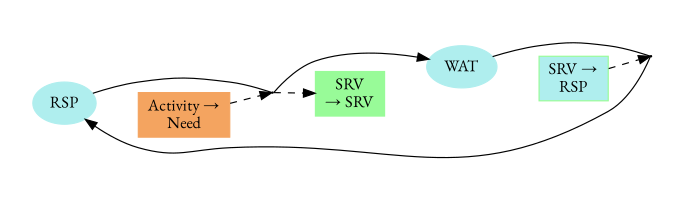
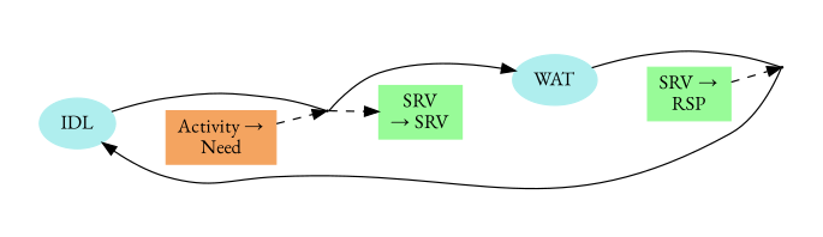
  digraph {
    color=white
    concentrate=true
    fontname="EB Garamond"
    rankdir=LR
    node [fontname="EB Garamond" shape=box style=filled]
    edge [fontname="EB Garamond"]
-   n1 [color=PaleTurquoise label=RSP shape=ellipse]
+   n1 [color=PaleTurquoise label=IDL shape=ellipse]
    n2 [color=SandyBrown label="Activity &#8594;\nNeed"]
    T_0_18446744073709551615 [height=0.015 shape=point width=0.015 style=""]
    n4 [color=PaleTurquoise label=WAT shape=ellipse]
-   n5 [color=PaleGreen label="SRV &#8594;\nRSP" fillcolor=PaleTurquoise]
+   n5 [color=PaleGreen label="SRV &#8594;\nRSP"]
    T_1_18446744073709551615 [height=0.015 shape=point width=0.015 style=""]
    n7 [color=PaleGreen label="SRV\n&#8594; SRV"]
    subgraph cluster_1 {
      subgraph cluster_2 {
        n1
        n2
        T_0_18446744073709551615
      }
    }
    subgraph cluster_3 {
      subgraph cluster_4 {
        n4
        n5
        T_1_18446744073709551615
      }
    }
    n1 -> n2 [style=invis]
    n1 -> T_0_18446744073709551615 [arrowhead=none direction=forward]
    n2 -> T_0_18446744073709551615 [style=dashed]
    T_0_18446744073709551615 -> n4 [constraint=true]
    T_0_18446744073709551615 -> n7 [style=dashed]
    n4 -> n5 [style=invis]
    n4 -> T_1_18446744073709551615 [arrowhead=none direction=forward]
    n5 -> T_1_18446744073709551615 [style=dashed]
    T_1_18446744073709551615 -> n1 [constraint=false]
    n7 -> n4 [style=invis]
  }
